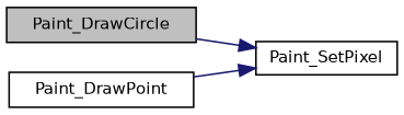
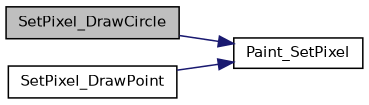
  digraph {
    rankdir=LR
    node [color=black fontname=Helvetica fontsize=10 shape=record]
    edge [color=midnightblue fontname=Helvetica fontsize=10 labelfontname=Helvetica labelfontsize=10 style=solid]
-   n1 [fillcolor=grey75 fontcolor=black height=0.2 label=Paint_DrawCircle style=filled width=0.4]
+   n1 [fillcolor=grey75 fontcolor=black height=0.2 label=SetPixel_DrawCircle style=filled width=0.4]
    n2 [height=0.2 label=Paint_SetPixel width=0.4]
-   n3 [height=0.2 label=Paint_DrawPoint width=0.4]
+   n3 [height=0.2 label=SetPixel_DrawPoint width=0.4]
    n1 -> n2
    n3 -> n2
  }
